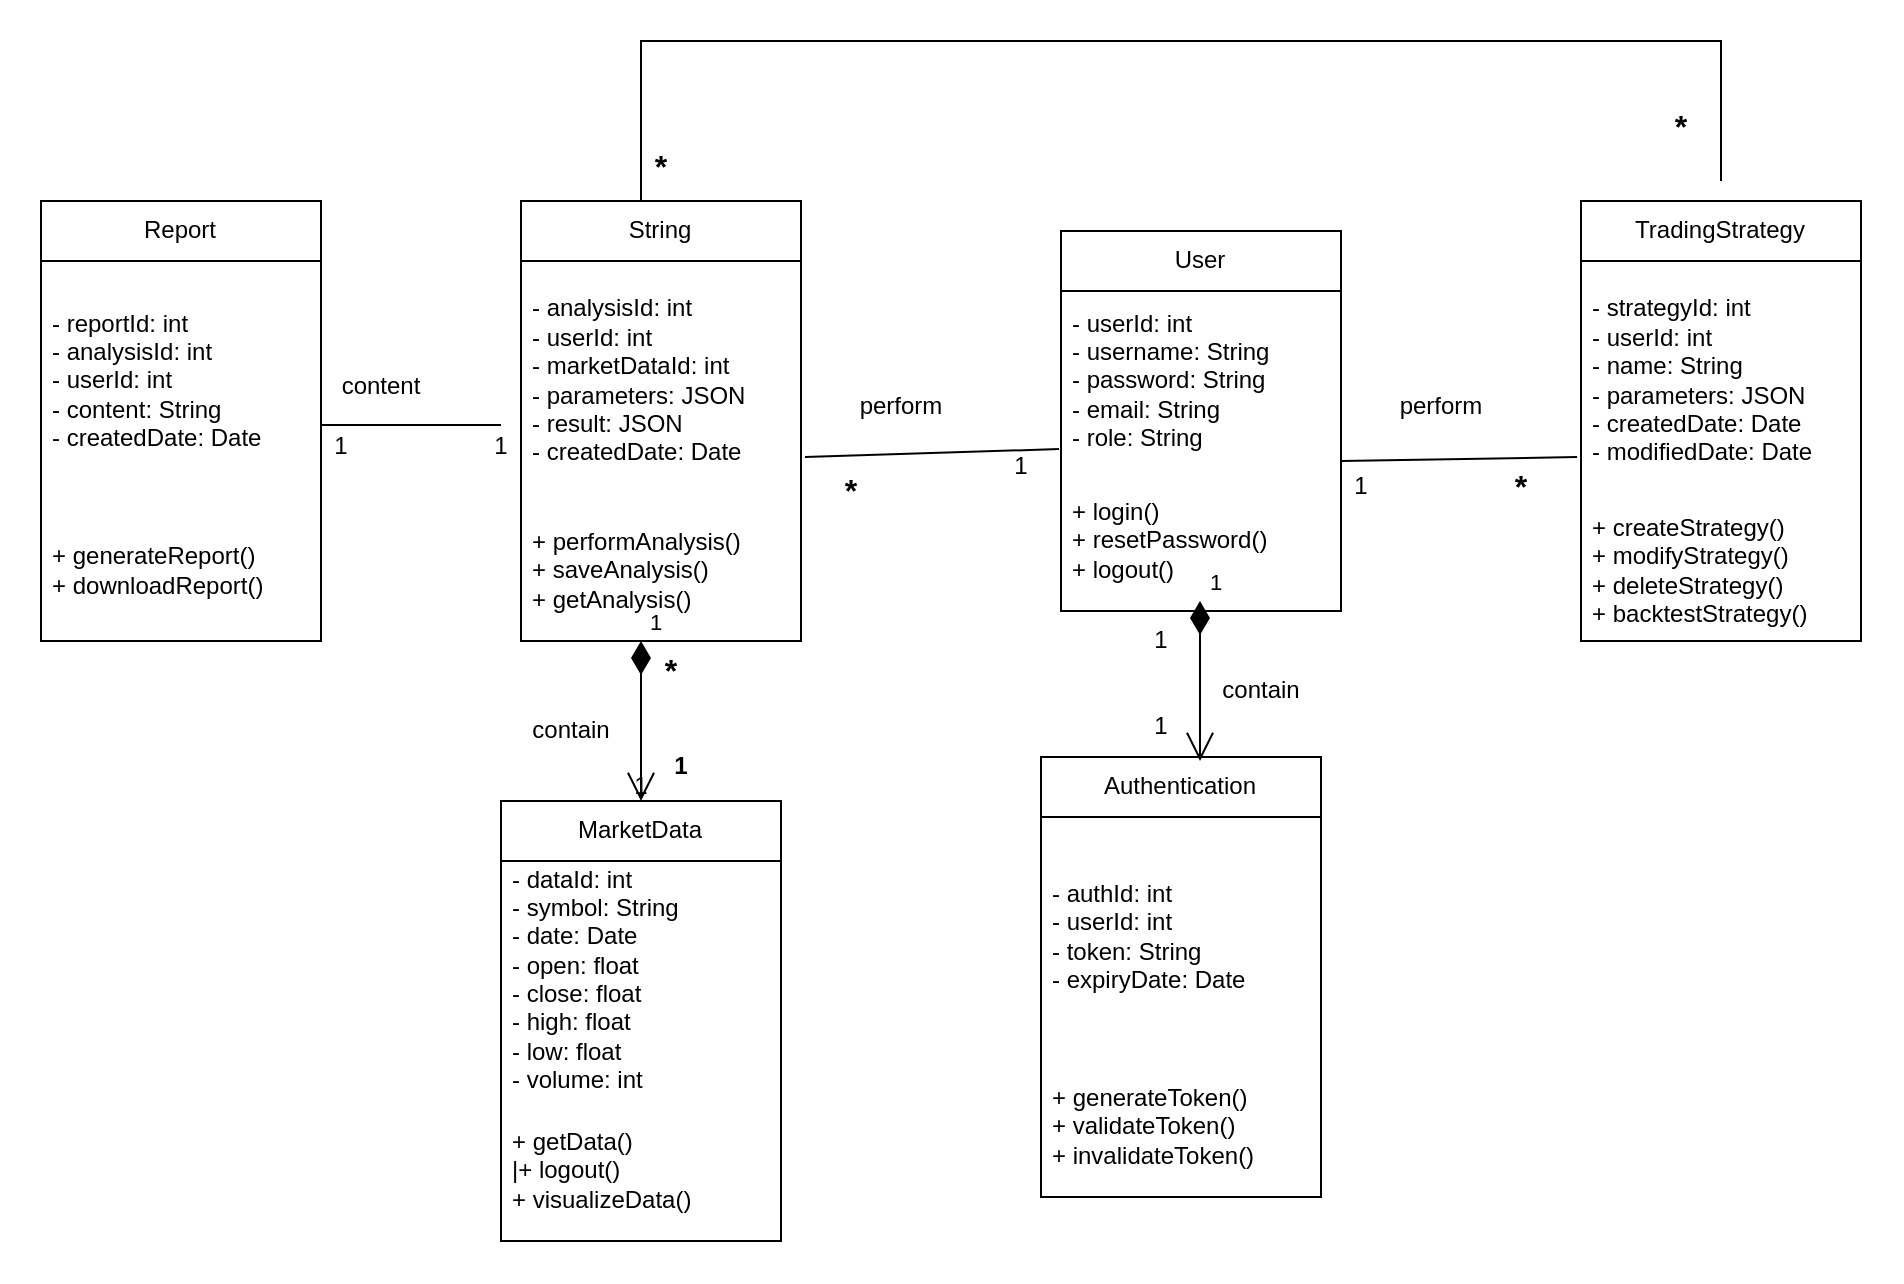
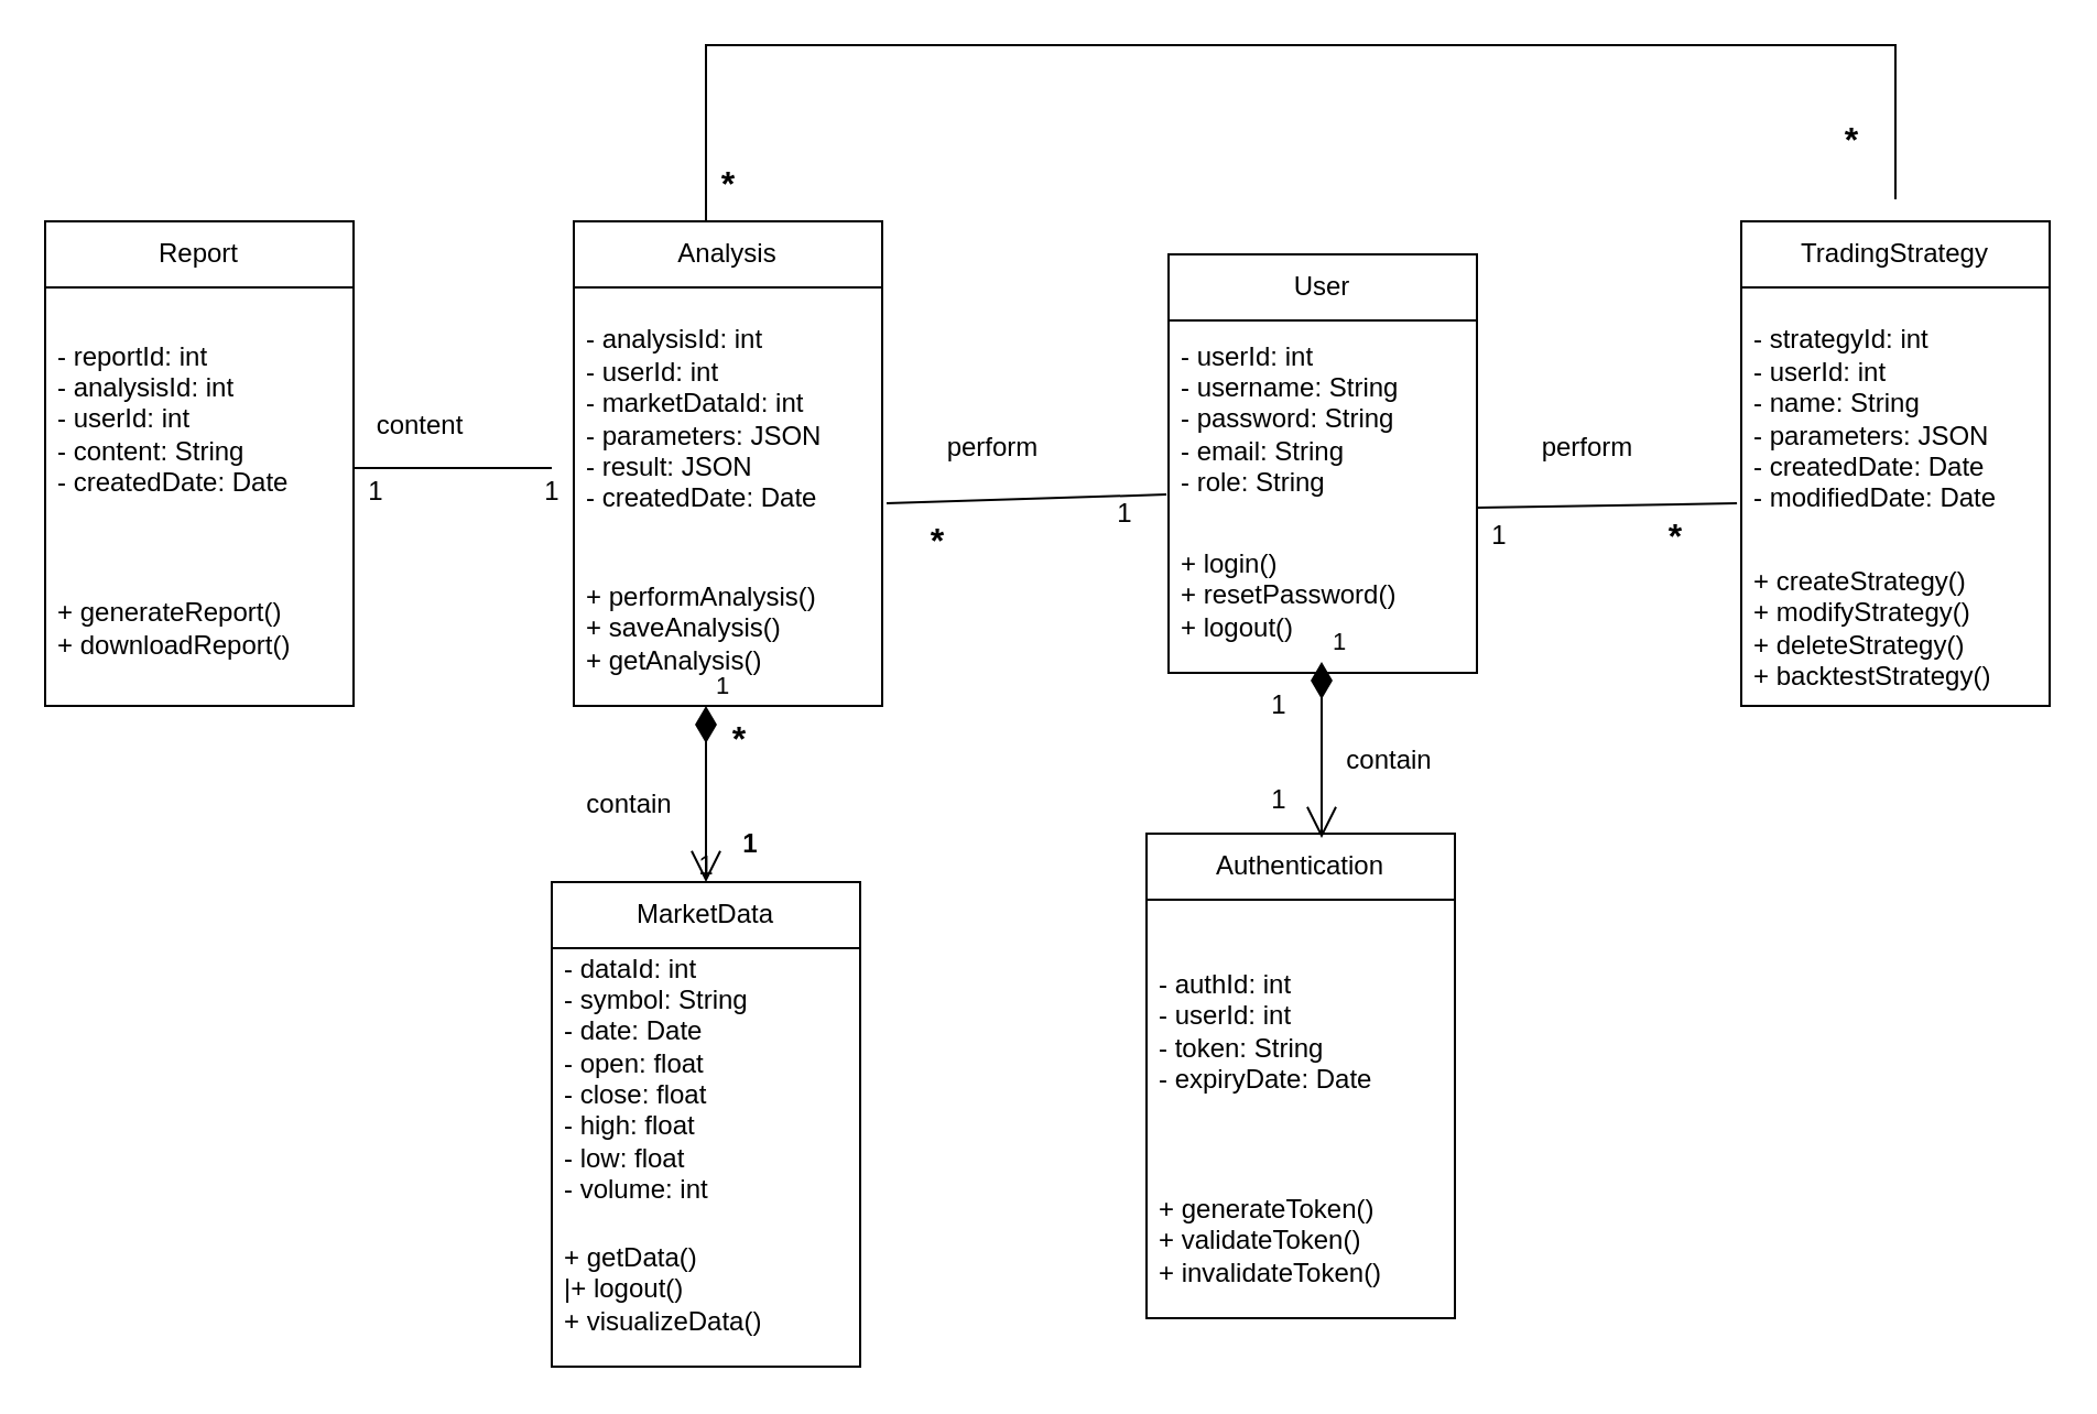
  <mxCell id="0" />
  <mxCell id="1" parent="0" />
  <mxCell id="2" value=" User  " style="swimlane;fontStyle=0;childLayout=stackLayout;horizontal=1;startSize=30;horizontalStack=0;resizeParent=1;resizeParentMax=0;resizeLast=0;collapsible=1;marginBottom=0;whiteSpace=wrap;html=1;" vertex="1" parent="1"><mxGeometry x="530" y="115" width="140" height="190" as="geometry" /></mxCell>
  <mxCell id="3" value="&lt;div&gt;- userId: int &lt;br&gt;&lt;/div&gt;&lt;div&gt;- username: String&lt;/div&gt;&lt;div&gt;- password: String&lt;/div&gt;&lt;div&gt; - email: String &lt;br&gt;&lt;/div&gt;&lt;div&gt;- role: String  &lt;/div&gt;" style="text;strokeColor=none;fillColor=none;align=left;verticalAlign=middle;spacingLeft=4;spacingRight=4;overflow=hidden;points=[[0,0.5],[1,0.5]];portConstraint=eastwest;rotatable=0;whiteSpace=wrap;html=1;" vertex="1" parent="2"><mxGeometry y="30" width="140" height="90" as="geometry" /></mxCell>
  <mxCell id="4" value="&lt;div&gt; + login() &lt;br&gt;&lt;/div&gt;&lt;div&gt;+ resetPassword() &lt;br&gt;&lt;/div&gt;&lt;div&gt; + logout()   &lt;/div&gt;" style="text;strokeColor=none;fillColor=none;align=left;verticalAlign=middle;spacingLeft=4;spacingRight=4;overflow=hidden;points=[[0,0.5],[1,0.5]];portConstraint=eastwest;rotatable=0;whiteSpace=wrap;html=1;" vertex="1" parent="2"><mxGeometry y="120" width="140" height="70" as="geometry" /></mxCell>
  <mxCell id="5" value="MarketData" style="swimlane;fontStyle=0;childLayout=stackLayout;horizontal=1;startSize=30;horizontalStack=0;resizeParent=1;resizeParentMax=0;resizeLast=0;collapsible=1;marginBottom=0;whiteSpace=wrap;html=1;" vertex="1" parent="1"><mxGeometry x="250" y="400" width="140" height="220" as="geometry" /></mxCell>
  <mxCell id="6" value="&lt;div&gt;- dataId: int  &lt;/div&gt;&lt;div&gt;- symbol: String&lt;/div&gt;&lt;div&gt; - date: Date&lt;/div&gt;&lt;div&gt;- open: float&lt;/div&gt;&lt;div&gt; - close: float &lt;br&gt;&lt;/div&gt;&lt;div&gt;- high: float &lt;br&gt;&lt;/div&gt;&lt;div&gt;- low: float &lt;br&gt;&lt;/div&gt;&lt;div&gt;- volume: int  &lt;/div&gt;&lt;div&gt;&lt;br&gt;&lt;/div&gt;" style="text;strokeColor=none;fillColor=none;align=left;verticalAlign=middle;spacingLeft=4;spacingRight=4;overflow=hidden;points=[[0,0.5],[1,0.5]];portConstraint=eastwest;rotatable=0;whiteSpace=wrap;html=1;" vertex="1" parent="5"><mxGeometry y="30" width="140" height="120" as="geometry" /></mxCell>
  <mxCell id="7" value="&lt;div&gt; + getData() &lt;br&gt;&lt;/div&gt;&lt;div&gt;|+ logout()&lt;/div&gt;&lt;div&gt;+ visualizeData()  &lt;/div&gt;" style="text;strokeColor=none;fillColor=none;align=left;verticalAlign=middle;spacingLeft=4;spacingRight=4;overflow=hidden;points=[[0,0.5],[1,0.5]];portConstraint=eastwest;rotatable=0;whiteSpace=wrap;html=1;" vertex="1" parent="5"><mxGeometry y="150" width="140" height="70" as="geometry" /></mxCell>
  <mxCell id="8" value="TradingStrategy" style="swimlane;fontStyle=0;childLayout=stackLayout;horizontal=1;startSize=30;horizontalStack=0;resizeParent=1;resizeParentMax=0;resizeLast=0;collapsible=1;marginBottom=0;whiteSpace=wrap;html=1;" vertex="1" parent="1"><mxGeometry x="790" y="100" width="140" height="220" as="geometry" /></mxCell>
  <mxCell id="9" value="&lt;div&gt;- strategyId: int&lt;/div&gt;&lt;div&gt;- userId: int &lt;br&gt;&lt;/div&gt;&lt;div&gt;- name: String &lt;br&gt;&lt;/div&gt;&lt;div&gt;- parameters: JSON &lt;br&gt;&lt;/div&gt;&lt;div&gt;- createdDate: Date&lt;/div&gt;&lt;div&gt;- modifiedDate: Date&lt;/div&gt;" style="text;strokeColor=none;fillColor=none;align=left;verticalAlign=middle;spacingLeft=4;spacingRight=4;overflow=hidden;points=[[0,0.5],[1,0.5]];portConstraint=eastwest;rotatable=0;whiteSpace=wrap;html=1;" vertex="1" parent="8"><mxGeometry y="30" width="140" height="120" as="geometry" /></mxCell>
  <mxCell id="10" value="&lt;div&gt;+ createStrategy()&lt;/div&gt;&lt;div&gt;+ modifyStrategy()&lt;/div&gt;&lt;div&gt;+ deleteStrategy()&lt;/div&gt;&lt;div&gt;+ backtestStrategy()&lt;/div&gt;" style="text;strokeColor=none;fillColor=none;align=left;verticalAlign=middle;spacingLeft=4;spacingRight=4;overflow=hidden;points=[[0,0.5],[1,0.5]];portConstraint=eastwest;rotatable=0;whiteSpace=wrap;html=1;" vertex="1" parent="8"><mxGeometry y="150" width="140" height="70" as="geometry" /></mxCell>
- <mxCell id="11" value="String" style="swimlane;fontStyle=0;childLayout=stackLayout;horizontal=1;startSize=30;horizontalStack=0;resizeParent=1;resizeParentMax=0;resizeLast=0;collapsible=1;marginBottom=0;whiteSpace=wrap;html=1;" vertex="1" parent="1"><mxGeometry x="260" y="100" width="140" height="220" as="geometry" /></mxCell>
+ <mxCell id="11" value="Analysis" style="swimlane;fontStyle=0;childLayout=stackLayout;horizontal=1;startSize=30;horizontalStack=0;resizeParent=1;resizeParentMax=0;resizeLast=0;collapsible=1;marginBottom=0;whiteSpace=wrap;html=1;" vertex="1" parent="1"><mxGeometry x="260" y="100" width="140" height="220" as="geometry" /></mxCell>
  <mxCell id="12" value="&lt;div&gt;- analysisId: int&lt;/div&gt;&lt;div&gt;- userId: int&lt;/div&gt;&lt;div&gt;- marketDataId: int&lt;/div&gt;&lt;div&gt;- parameters: JSON&lt;/div&gt;&lt;div&gt;- result: JSON&lt;/div&gt;&lt;div&gt;- createdDate: Date&lt;/div&gt;" style="text;strokeColor=none;fillColor=none;align=left;verticalAlign=middle;spacingLeft=4;spacingRight=4;overflow=hidden;points=[[0,0.5],[1,0.5]];portConstraint=eastwest;rotatable=0;whiteSpace=wrap;html=1;" vertex="1" parent="11"><mxGeometry y="30" width="140" height="120" as="geometry" /></mxCell>
  <mxCell id="13" value="&lt;div&gt;+ performAnalysis()&lt;/div&gt;&lt;div&gt; + saveAnalysis()&lt;/div&gt;&lt;div&gt;+ getAnalysis()&lt;/div&gt;" style="text;strokeColor=none;fillColor=none;align=left;verticalAlign=middle;spacingLeft=4;spacingRight=4;overflow=hidden;points=[[0,0.5],[1,0.5]];portConstraint=eastwest;rotatable=0;whiteSpace=wrap;html=1;" vertex="1" parent="11"><mxGeometry y="150" width="140" height="70" as="geometry" /></mxCell>
  <mxCell id="14" value="Report" style="swimlane;fontStyle=0;childLayout=stackLayout;horizontal=1;startSize=30;horizontalStack=0;resizeParent=1;resizeParentMax=0;resizeLast=0;collapsible=1;marginBottom=0;whiteSpace=wrap;html=1;" vertex="1" parent="1"><mxGeometry x="20" y="100" width="140" height="220" as="geometry" /></mxCell>
  <mxCell id="15" value="&lt;div&gt;- reportId: int&lt;/div&gt;&lt;div&gt;- analysisId: int&lt;/div&gt;&lt;div&gt;- userId: int&lt;/div&gt;&lt;div&gt;- content: String&lt;/div&gt;&lt;div&gt;- createdDate: Date&lt;/div&gt;" style="text;strokeColor=none;fillColor=none;align=left;verticalAlign=middle;spacingLeft=4;spacingRight=4;overflow=hidden;points=[[0,0.5],[1,0.5]];portConstraint=eastwest;rotatable=0;whiteSpace=wrap;html=1;" vertex="1" parent="14"><mxGeometry y="30" width="140" height="120" as="geometry" /></mxCell>
  <mxCell id="16" value="&lt;div&gt;+ generateReport()&lt;/div&gt;&lt;div&gt;+ downloadReport()&lt;/div&gt;" style="text;strokeColor=none;fillColor=none;align=left;verticalAlign=middle;spacingLeft=4;spacingRight=4;overflow=hidden;points=[[0,0.5],[1,0.5]];portConstraint=eastwest;rotatable=0;whiteSpace=wrap;html=1;" vertex="1" parent="14"><mxGeometry y="150" width="140" height="70" as="geometry" /></mxCell>
  <mxCell id="17" value="Authentication" style="swimlane;fontStyle=0;childLayout=stackLayout;horizontal=1;startSize=30;horizontalStack=0;resizeParent=1;resizeParentMax=0;resizeLast=0;collapsible=1;marginBottom=0;whiteSpace=wrap;html=1;" vertex="1" parent="1"><mxGeometry x="520" y="378" width="140" height="220" as="geometry" /></mxCell>
  <mxCell id="18" value="&lt;div&gt;- authId: int&lt;/div&gt;&lt;div&gt;- userId: int &lt;br&gt;&lt;/div&gt;&lt;div&gt;- token: String&lt;/div&gt;&lt;div&gt;- expiryDate: Date&lt;/div&gt;" style="text;strokeColor=none;fillColor=none;align=left;verticalAlign=middle;spacingLeft=4;spacingRight=4;overflow=hidden;points=[[0,0.5],[1,0.5]];portConstraint=eastwest;rotatable=0;whiteSpace=wrap;html=1;" vertex="1" parent="17"><mxGeometry y="30" width="140" height="120" as="geometry" /></mxCell>
  <mxCell id="19" value="&lt;div&gt;+ generateToken()&lt;/div&gt;&lt;div&gt;+ validateToken()&lt;/div&gt;&lt;div&gt;+ invalidateToken()&lt;/div&gt;" style="text;strokeColor=none;fillColor=none;align=left;verticalAlign=middle;spacingLeft=4;spacingRight=4;overflow=hidden;points=[[0,0.5],[1,0.5]];portConstraint=eastwest;rotatable=0;whiteSpace=wrap;html=1;" vertex="1" parent="17"><mxGeometry y="150" width="140" height="70" as="geometry" /></mxCell>
  <mxCell id="20" value="1" style="text;html=1;align=center;verticalAlign=middle;resizable=0;points=[];autosize=1;strokeColor=none;fillColor=none;" vertex="1" parent="1"><mxGeometry x="565" y="305" width="30" height="30" as="geometry" /></mxCell>
  <mxCell id="21" value="1" style="text;html=1;align=center;verticalAlign=middle;resizable=0;points=[];autosize=1;strokeColor=none;fillColor=none;" vertex="1" parent="1"><mxGeometry x="565" y="348" width="30" height="30" as="geometry" /></mxCell>
  <mxCell id="22" value="" style="endArrow=none;html=1;rounded=0;entryX=-0.014;entryY=0.817;entryDx=0;entryDy=0;entryPerimeter=0;" edge="1" parent="1" target="9"><mxGeometry width="50" height="50" relative="1" as="geometry"><mxPoint x="670" y="230" as="sourcePoint" /><mxPoint x="720" y="180" as="targetPoint" /></mxGeometry></mxCell>
  <mxCell id="23" value="1" style="text;html=1;align=center;verticalAlign=middle;resizable=0;points=[];autosize=1;strokeColor=none;fillColor=none;" vertex="1" parent="1"><mxGeometry x="665" y="228" width="30" height="30" as="geometry" /></mxCell>
  <mxCell id="24" value="&lt;b&gt;&lt;font style=&quot;font-size: 16px;&quot;&gt;*&lt;/font&gt;&lt;/b&gt;" style="text;html=1;align=center;verticalAlign=middle;resizable=0;points=[];autosize=1;strokeColor=none;fillColor=none;" vertex="1" parent="1"><mxGeometry x="745" y="228" width="30" height="30" as="geometry" /></mxCell>
  <mxCell id="25" value="" style="endArrow=none;html=1;rounded=0;entryX=-0.007;entryY=0.878;entryDx=0;entryDy=0;entryPerimeter=0;" edge="1" parent="1" target="3"><mxGeometry width="50" height="50" relative="1" as="geometry"><mxPoint x="402" y="228" as="sourcePoint" /><mxPoint x="520" y="226" as="targetPoint" /></mxGeometry></mxCell>
  <mxCell id="26" value="1" style="text;html=1;align=center;verticalAlign=middle;resizable=0;points=[];autosize=1;strokeColor=none;fillColor=none;" vertex="1" parent="1"><mxGeometry x="495" y="218" width="30" height="30" as="geometry" /></mxCell>
  <mxCell id="27" value="&lt;b&gt;&lt;font style=&quot;font-size: 16px;&quot;&gt;*&lt;/font&gt;&lt;/b&gt;" style="text;html=1;align=center;verticalAlign=middle;resizable=0;points=[];autosize=1;strokeColor=none;fillColor=none;" vertex="1" parent="1"><mxGeometry x="410" y="230" width="30" height="30" as="geometry" /></mxCell>
  <mxCell id="28" value="&lt;b&gt;&lt;font style=&quot;font-size: 16px;&quot;&gt;*&lt;/font&gt;&lt;/b&gt;" style="text;html=1;align=center;verticalAlign=middle;resizable=0;points=[];autosize=1;strokeColor=none;fillColor=none;" vertex="1" parent="1"><mxGeometry x="320" y="320" width="30" height="30" as="geometry" /></mxCell>
  <mxCell id="29" value="1" style="text;html=1;align=center;verticalAlign=middle;resizable=0;points=[];autosize=1;strokeColor=none;fillColor=none;" vertex="1" parent="1"><mxGeometry x="305" y="378" width="30" height="30" as="geometry" /></mxCell>
  <mxCell id="30" value="" style="endArrow=none;html=1;rounded=0;" edge="1" parent="1"><mxGeometry width="50" height="50" relative="1" as="geometry"><mxPoint x="160" y="212" as="sourcePoint" /><mxPoint x="250" y="212" as="targetPoint" /></mxGeometry></mxCell>
  <mxCell id="31" value="1" style="text;html=1;align=center;verticalAlign=middle;resizable=0;points=[];autosize=1;strokeColor=none;fillColor=none;" vertex="1" parent="1"><mxGeometry x="235" y="208" width="30" height="30" as="geometry" /></mxCell>
  <mxCell id="32" value="1" style="text;html=1;align=center;verticalAlign=middle;resizable=0;points=[];autosize=1;strokeColor=none;fillColor=none;" vertex="1" parent="1"><mxGeometry x="155" y="208" width="30" height="30" as="geometry" /></mxCell>
  <mxCell id="33" value="" style="endArrow=none;html=1;rounded=0;" edge="1" parent="1"><mxGeometry width="50" height="50" relative="1" as="geometry"><mxPoint x="320" y="100" as="sourcePoint" /><mxPoint x="860" y="90" as="targetPoint" /><Array as="points"><mxPoint x="320" y="20" /><mxPoint x="860" y="20" /></Array></mxGeometry></mxCell>
  <mxCell id="34" value="&lt;b&gt;&lt;font style=&quot;font-size: 16px;&quot;&gt;*&lt;/font&gt;&lt;/b&gt;" style="text;html=1;align=center;verticalAlign=middle;resizable=0;points=[];autosize=1;strokeColor=none;fillColor=none;" vertex="1" parent="1"><mxGeometry x="315" y="68" width="30" height="30" as="geometry" /></mxCell>
  <mxCell id="35" value="&lt;b&gt;&lt;font style=&quot;font-size: 16px;&quot;&gt;*&lt;/font&gt;&lt;/b&gt;" style="text;html=1;align=center;verticalAlign=middle;resizable=0;points=[];autosize=1;strokeColor=none;fillColor=none;" vertex="1" parent="1"><mxGeometry x="825" y="48" width="30" height="30" as="geometry" /></mxCell>
  <mxCell id="36" value="contain" style="text;html=1;align=center;verticalAlign=middle;resizable=0;points=[];autosize=1;strokeColor=none;fillColor=none;" vertex="1" parent="1"><mxGeometry x="255" y="350" width="60" height="30" as="geometry" /></mxCell>
  <mxCell id="37" value="1" style="endArrow=open;html=1;endSize=12;startArrow=diamondThin;startSize=14;startFill=1;edgeStyle=orthogonalEdgeStyle;align=left;verticalAlign=bottom;rounded=0;" edge="1" parent="1"><mxGeometry x="-1" y="3" relative="1" as="geometry"><mxPoint x="320" y="320" as="sourcePoint" /><mxPoint x="320" y="400" as="targetPoint" /></mxGeometry></mxCell>
  <mxCell id="38" value="&lt;b&gt;1&lt;/b&gt;" style="text;html=1;align=center;verticalAlign=middle;resizable=0;points=[];autosize=1;strokeColor=none;fillColor=none;" vertex="1" parent="1"><mxGeometry x="325" y="368" width="30" height="30" as="geometry" /></mxCell>
  <mxCell id="39" value="1" style="endArrow=open;html=1;endSize=12;startArrow=diamondThin;startSize=14;startFill=1;edgeStyle=orthogonalEdgeStyle;align=left;verticalAlign=bottom;rounded=0;" edge="1" parent="1"><mxGeometry x="-1" y="3" relative="1" as="geometry"><mxPoint x="599.5" y="300" as="sourcePoint" /><mxPoint x="599.5" y="380" as="targetPoint" /></mxGeometry></mxCell>
  <mxCell id="40" value="contain" style="text;html=1;align=center;verticalAlign=middle;resizable=0;points=[];autosize=1;strokeColor=none;fillColor=none;" vertex="1" parent="1"><mxGeometry x="600" y="330" width="60" height="30" as="geometry" /></mxCell>
  <mxCell id="41" value="content" style="text;html=1;align=center;verticalAlign=middle;resizable=0;points=[];autosize=1;strokeColor=none;fillColor=none;" vertex="1" parent="1"><mxGeometry x="155" y="178" width="70" height="30" as="geometry" /></mxCell>
  <mxCell id="42" value="perform" style="text;html=1;align=center;verticalAlign=middle;resizable=0;points=[];autosize=1;strokeColor=none;fillColor=none;" vertex="1" parent="1"><mxGeometry x="420" y="188" width="60" height="30" as="geometry" /></mxCell>
  <mxCell id="43" value="perform" style="text;html=1;align=center;verticalAlign=middle;resizable=0;points=[];autosize=1;strokeColor=none;fillColor=none;" vertex="1" parent="1"><mxGeometry x="690" y="188" width="60" height="30" as="geometry" /></mxCell>
